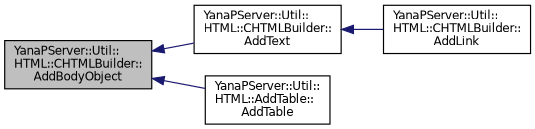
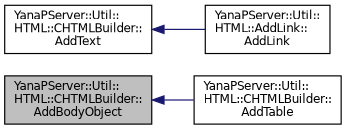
  digraph {
    rankdir=LR
    node [color=black fillcolor=white fontname=Helvetica fontsize=10 shape=record style=filled]
    edge [color=midnightblue dir=back fontname=Helvetica fontsize=10 labelfontname=Helvetica labelfontsize=10 style=solid]
    n1 [fillcolor=grey75 fontcolor=black height=0.2 label="YanaPServer::Util::\lHTML::CHTMLBuilder::\lAddBodyObject" width=0.4]
    n2 [height=0.2 label="YanaPServer::Util::\lHTML::CHTMLBuilder::\lAddText" width=0.4]
-   n3 [height=0.2 label="YanaPServer::Util::\lHTML::AddTable::\lAddTable" width=0.4]
-   n4 [height=0.2 label="YanaPServer::Util::\lHTML::CHTMLBuilder::\lAddLink" width=0.4]
-   n1 -> n2
+   n3 [height=0.2 label="YanaPServer::Util::\lHTML::CHTMLBuilder::\lAddTable" width=0.4]
+   n4 [height=0.2 label="YanaPServer::Util::\lHTML::AddLink::\lAddLink" width=0.4]
    n1 -> n3
    n2 -> n4
  }
